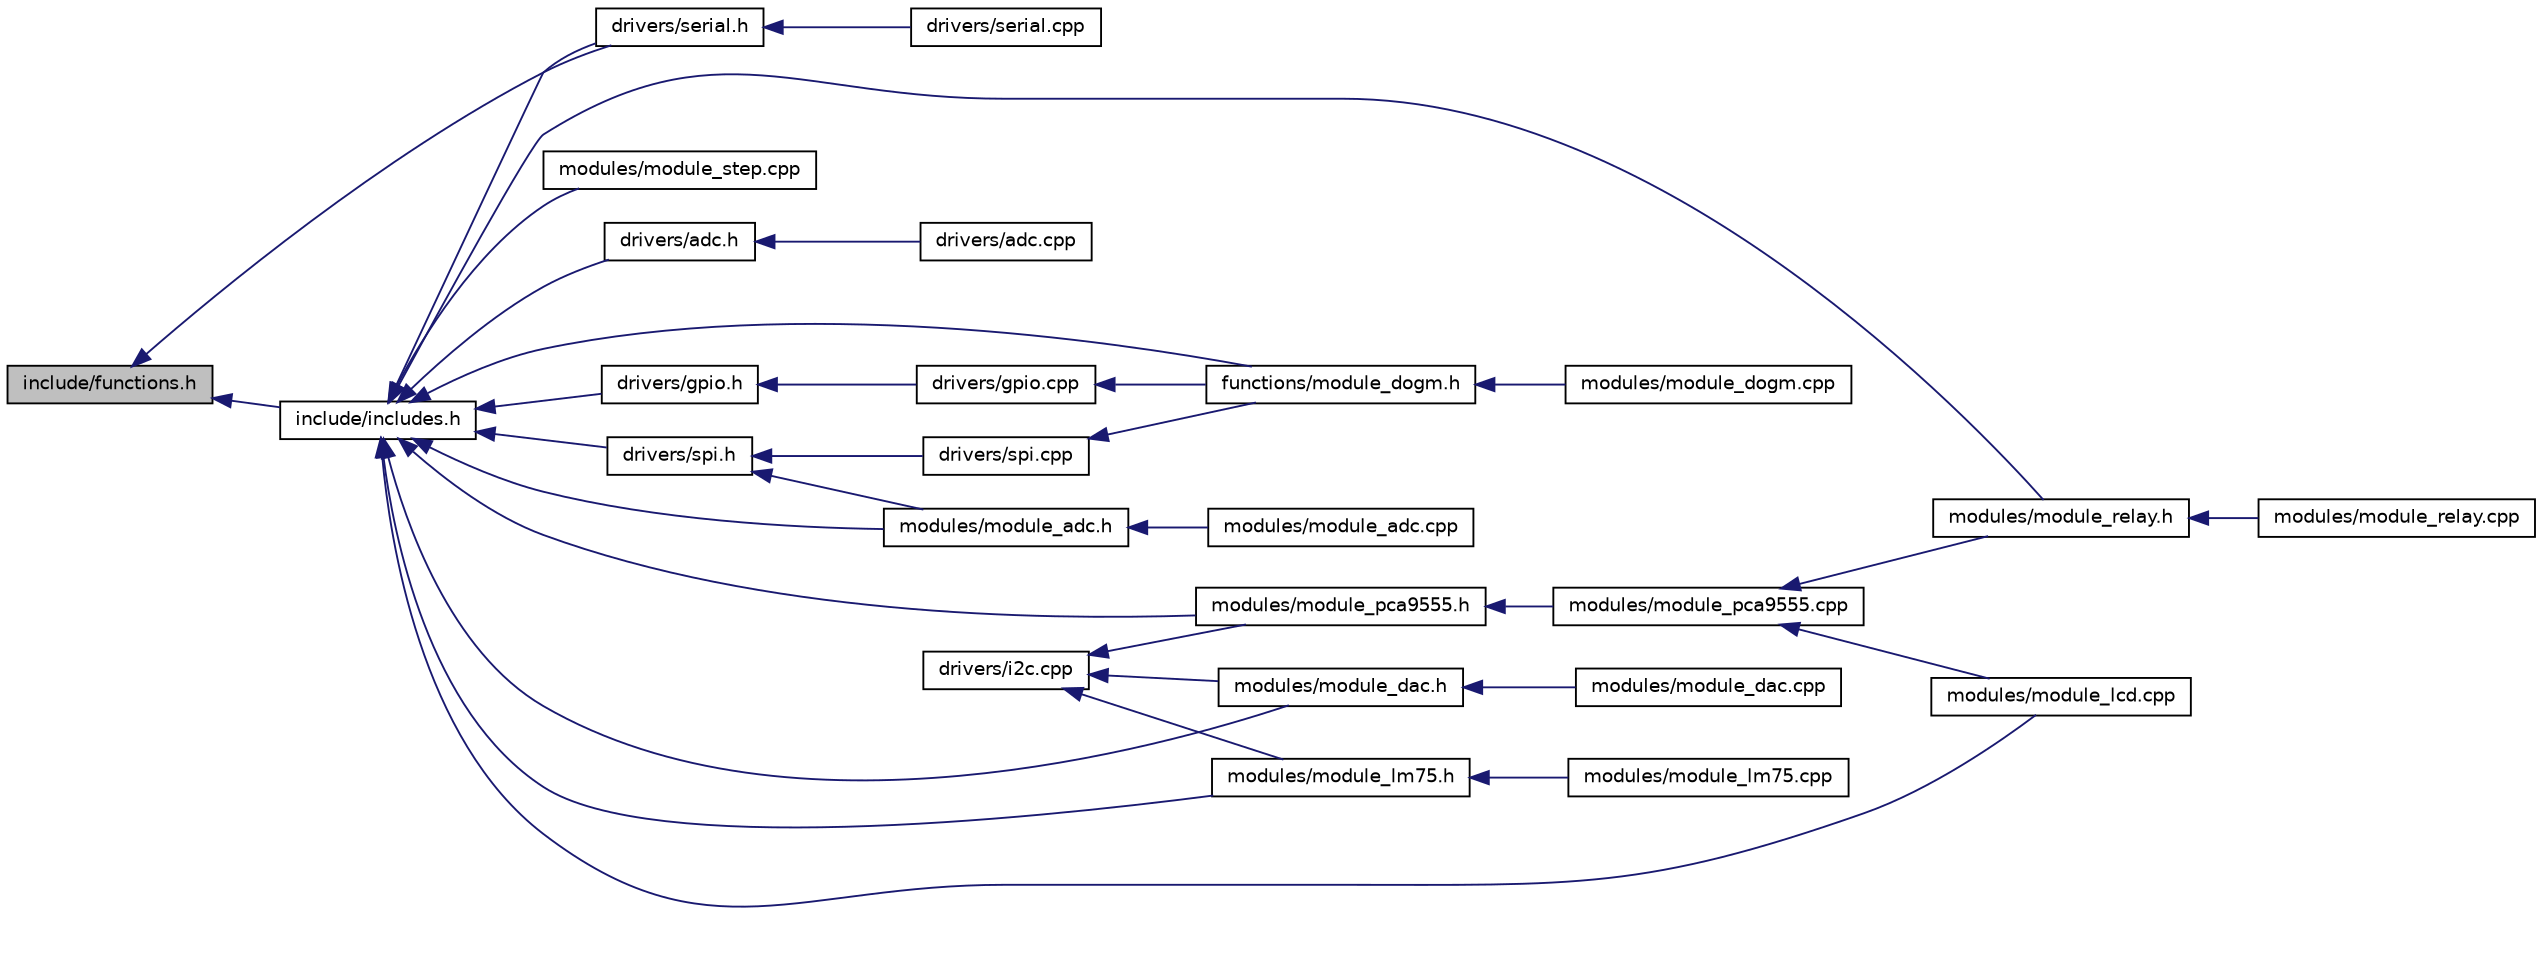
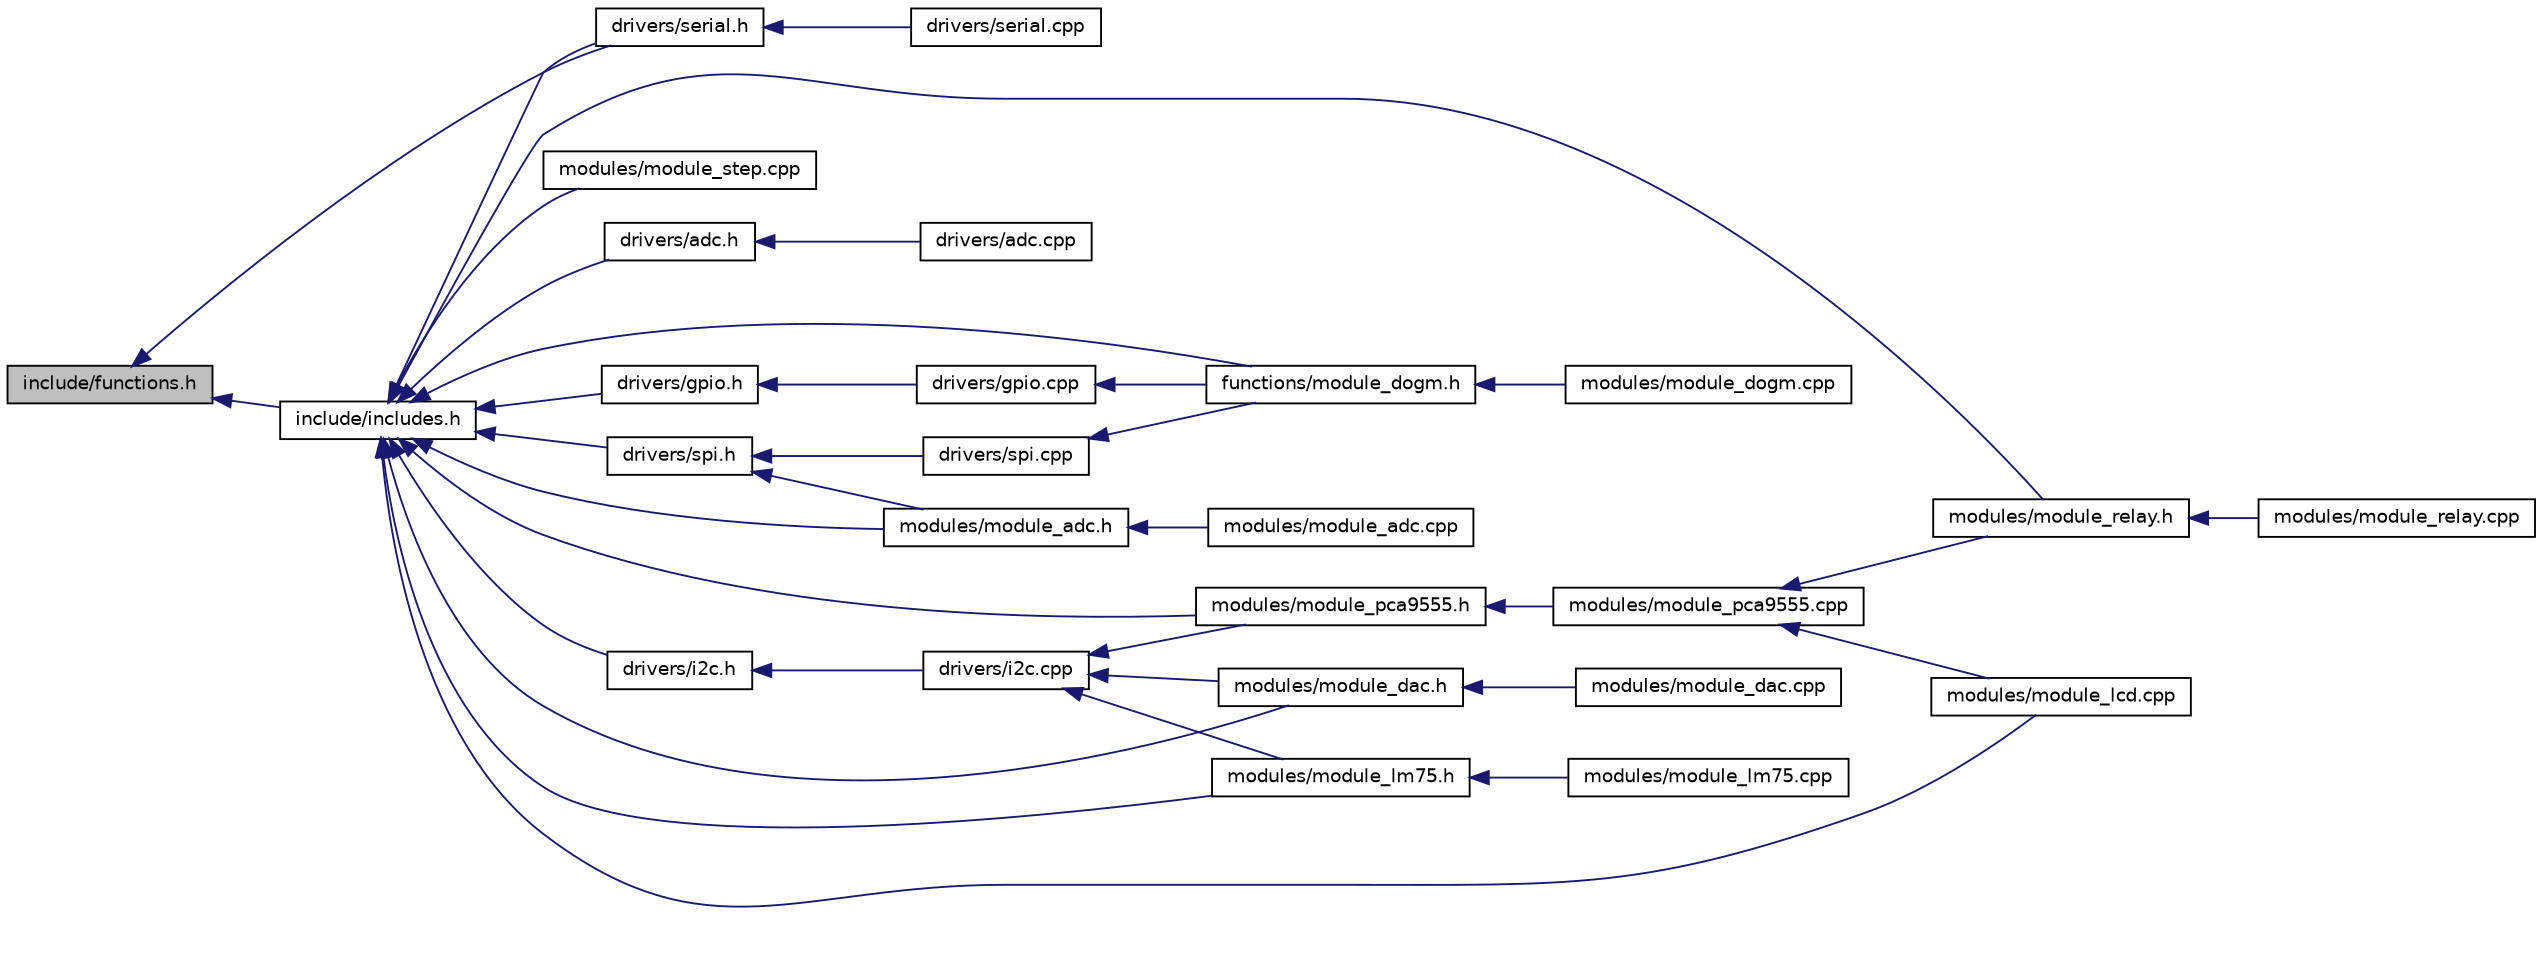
  digraph {
    rankdir=LR
    node [color=black fillcolor=white fontname=Helvetica fontsize=10 shape=record style=filled]
    edge [color=midnightblue dir=back fontname=Helvetica fontsize=10 labelfontname=Helvetica labelfontsize=10 style=solid]
    n1 [fillcolor=grey75 fontcolor=black height=0.2 label="include/functions.h" width=0.4]
    n2 [height=0.2 label="include/includes.h" width=0.4]
    n3 [height=0.2 label="drivers/serial.h" width=0.4]
    n4 [height=0.2 label="drivers/adc.h" width=0.4]
    n5 [height=0.2 label="drivers/gpio.h" width=0.4]
    n6 [height=0.2 label="functions/module_dogm.h" width=0.4]
+   n7 [height=0.2 label="drivers/i2c.h" width=0.4]
    n8 [height=0.2 label="modules/module_dac.h" width=0.4]
    n9 [height=0.2 label="modules/module_pca9555.h" width=0.4]
    n10 [height=0.2 label="modules/module_lcd.cpp" width=0.4]
    n11 [height=0.2 label="modules/module_relay.h" width=0.4]
    n12 [height=0.2 label="modules/module_lm75.h" width=0.4]
    n13 [height=0.2 label="modules/module_adc.h" width=0.4]
    n14 [height=0.2 label="drivers/spi.h" width=0.4]
    n15 [height=0.2 label="modules/module_step.cpp" width=0.4]
    n16 [height=0.2 label="drivers/serial.cpp" width=0.4]
    n17 [height=0.2 label="drivers/adc.cpp" width=0.4]
    n18 [height=0.2 label="drivers/gpio.cpp" width=0.4]
    n19 [height=0.2 label="modules/module_dogm.cpp" width=0.4]
    n20 [height=0.2 label="drivers/i2c.cpp" width=0.4]
    n21 [height=0.2 label="modules/module_dac.cpp" width=0.4]
    n22 [height=0.2 label="modules/module_pca9555.cpp" width=0.4]
    n23 [height=0.2 label="modules/module_relay.cpp" width=0.4]
    n24 [height=0.2 label="modules/module_lm75.cpp" width=0.4]
    n25 [height=0.2 label="modules/module_adc.cpp" width=0.4]
    n26 [height=0.2 label="drivers/spi.cpp" width=0.4]
    n1 -> n2
    n1 -> n3
    n2 -> n3
    n2 -> n4
    n2 -> n5
    n2 -> n6
+   n2 -> n7
    n2 -> n8
    n2 -> n9
    n2 -> n10
    n2 -> n11
    n2 -> n12
    n2 -> n13
    n2 -> n14
    n2 -> n15
    n3 -> n16
    n4 -> n17
    n5 -> n18
    n6 -> n19
+   n7 -> n20
    n8 -> n21
    n9 -> n22
    n11 -> n23
    n12 -> n24
    n13 -> n25
    n14 -> n13
    n14 -> n26
    n18 -> n6
    n20 -> n8
    n20 -> n9
    n20 -> n12
    n22 -> n10
    n22 -> n11
    n26 -> n6
  }
